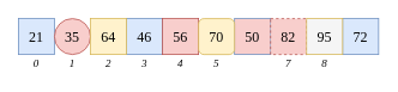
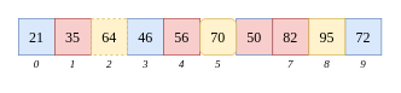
  <mxCell id="0" />
  <mxCell id="1" parent="0" />
  <mxCell id="2" value="&lt;font face=&quot;cm&quot; style=&quot;font-size: 16px&quot;&gt;21&lt;/font&gt;" style="whiteSpace=wrap;html=1;aspect=fixed;fillColor=#dae8fc;strokeColor=#6c8ebf;" parent="1" vertex="1"><mxGeometry x="20" y="20" width="40" height="40" as="geometry" /></mxCell>
  <mxCell id="3" value="&lt;font style=&quot;font-size: 16px&quot; face=&quot;cm&quot;&gt;46&lt;/font&gt;" style="whiteSpace=wrap;html=1;aspect=fixed;fillColor=#dae8fc;strokeColor=#6c8ebf;" parent="1" vertex="1"><mxGeometry x="140" y="20" width="40" height="40" as="geometry" /></mxCell>
  <mxCell id="4" value="&lt;font face=&quot;cm&quot; style=&quot;font-size: 16px&quot;&gt;50&lt;/font&gt;" style="whiteSpace=wrap;html=1;aspect=fixed;fillColor=#f8cecc;strokeColor=#6c8ebf;" parent="1" vertex="1"><mxGeometry x="260" y="20" width="40" height="40" as="geometry" /></mxCell>
  <mxCell id="5" value="&lt;font face=&quot;cm&quot; style=&quot;font-size: 16px&quot;&gt;72&lt;/font&gt;" style="whiteSpace=wrap;html=1;aspect=fixed;fillColor=#dae8fc;strokeColor=#6c8ebf;" parent="1" vertex="1"><mxGeometry x="380" y="20" width="40" height="40" as="geometry" /></mxCell>
- <mxCell id="6" value="&lt;font face=&quot;cm&quot; style=&quot;font-size: 16px&quot;&gt;35&lt;/font&gt;" style="ellipse;whiteSpace=wrap;html=1;aspect=fixed;fillColor=#f8cecc;strokeColor=#b85450;" parent="1" vertex="1"><mxGeometry x="60" y="20" width="40" height="40" as="geometry" /></mxCell>
+ <mxCell id="6" value="&lt;font face=&quot;cm&quot; style=&quot;font-size: 16px&quot;&gt;35&lt;/font&gt;" style="whiteSpace=wrap;html=1;aspect=fixed;fillColor=#f8cecc;strokeColor=#b85450;" parent="1" vertex="1"><mxGeometry x="60" y="20" width="40" height="40" as="geometry" /></mxCell>
  <mxCell id="7" value="&lt;font face=&quot;cm&quot; style=&quot;font-size: 16px&quot;&gt;56&lt;/font&gt;" style="whiteSpace=wrap;html=1;aspect=fixed;fillColor=#f8cecc;strokeColor=#b85450;" parent="1" vertex="1"><mxGeometry x="180" y="20" width="40" height="40" as="geometry" /></mxCell>
- <mxCell id="8" value="&lt;font face=&quot;cm&quot; style=&quot;font-size: 16px&quot;&gt;82&lt;/font&gt;" style="whiteSpace=wrap;html=1;aspect=fixed;fillColor=#f8cecc;strokeColor=#b85450;dashed=1;" parent="1" vertex="1"><mxGeometry x="300" y="20" width="40" height="40" as="geometry" /></mxCell>
- <mxCell id="9" value="&lt;font face=&quot;cm&quot; style=&quot;font-size: 16px&quot;&gt;64&lt;/font&gt;" style="whiteSpace=wrap;html=1;aspect=fixed;fillColor=#fff2cc;strokeColor=#d6b656;" parent="1" vertex="1"><mxGeometry x="100" y="20" width="40" height="40" as="geometry" /></mxCell>
+ <mxCell id="8" value="&lt;font face=&quot;cm&quot; style=&quot;font-size: 16px&quot;&gt;82&lt;/font&gt;" style="whiteSpace=wrap;html=1;aspect=fixed;fillColor=#f8cecc;strokeColor=#b85450;" parent="1" vertex="1"><mxGeometry x="300" y="20" width="40" height="40" as="geometry" /></mxCell>
+ <mxCell id="9" value="&lt;font face=&quot;cm&quot; style=&quot;font-size: 16px&quot;&gt;64&lt;/font&gt;" style="whiteSpace=wrap;html=1;aspect=fixed;fillColor=#fff2cc;strokeColor=#d6b656;dashed=1;" parent="1" vertex="1"><mxGeometry x="100" y="20" width="40" height="40" as="geometry" /></mxCell>
  <mxCell id="10" value="&lt;font face=&quot;cm&quot; style=&quot;font-size: 16px&quot;&gt;70&lt;/font&gt;" style="whiteSpace=wrap;html=1;aspect=fixed;fillColor=#fff2cc;strokeColor=#d6b656;rounded=1;" parent="1" vertex="1"><mxGeometry x="220" y="20" width="40" height="40" as="geometry" /></mxCell>
- <mxCell id="11" value="&lt;font face=&quot;cm&quot; style=&quot;font-size: 16px&quot;&gt;95&lt;/font&gt;" style="whiteSpace=wrap;html=1;aspect=fixed;fillColor=#f5f5f5;strokeColor=#d6b656;" parent="1" vertex="1"><mxGeometry x="340" y="20" width="40" height="40" as="geometry" /></mxCell>
+ <mxCell id="11" value="&lt;font face=&quot;cm&quot; style=&quot;font-size: 16px&quot;&gt;95&lt;/font&gt;" style="whiteSpace=wrap;html=1;aspect=fixed;fillColor=#fff2cc;strokeColor=#d6b656;" parent="1" vertex="1"><mxGeometry x="340" y="20" width="40" height="40" as="geometry" /></mxCell>
  <mxCell id="12" value="&lt;font face=&quot;cm&quot;&gt;&lt;i&gt;0&lt;br&gt;&lt;/i&gt;&lt;/font&gt;" style="text;html=1;strokeColor=none;fillColor=none;align=center;verticalAlign=middle;whiteSpace=wrap;rounded=0;" parent="1" vertex="1"><mxGeometry x="20" y="60" width="40" height="20" as="geometry" /></mxCell>
  <mxCell id="13" value="&lt;font face=&quot;cm&quot;&gt;&lt;i&gt;1&lt;br&gt;&lt;/i&gt;&lt;/font&gt;" style="text;html=1;strokeColor=none;fillColor=none;align=center;verticalAlign=middle;whiteSpace=wrap;rounded=0;" parent="1" vertex="1"><mxGeometry x="60" y="60" width="40" height="20" as="geometry" /></mxCell>
  <mxCell id="14" value="&lt;font face=&quot;cm&quot;&gt;&lt;i&gt;2&lt;br&gt;&lt;/i&gt;&lt;/font&gt;" style="text;html=1;strokeColor=none;fillColor=none;align=center;verticalAlign=middle;whiteSpace=wrap;rounded=0;" parent="1" vertex="1"><mxGeometry x="100" y="60" width="40" height="20" as="geometry" /></mxCell>
  <mxCell id="15" value="&lt;font face=&quot;cm&quot;&gt;&lt;i&gt;3&lt;br&gt;&lt;/i&gt;&lt;/font&gt;" style="text;html=1;strokeColor=none;fillColor=none;align=center;verticalAlign=middle;whiteSpace=wrap;rounded=0;" parent="1" vertex="1"><mxGeometry x="140" y="60" width="40" height="20" as="geometry" /></mxCell>
  <mxCell id="16" value="&lt;font face=&quot;cm&quot;&gt;&lt;i&gt;4&lt;br&gt;&lt;/i&gt;&lt;/font&gt;" style="text;html=1;strokeColor=none;fillColor=none;align=center;verticalAlign=middle;whiteSpace=wrap;rounded=0;" parent="1" vertex="1"><mxGeometry x="180" y="60" width="40" height="20" as="geometry" /></mxCell>
  <mxCell id="17" value="&lt;font face=&quot;cm&quot;&gt;&lt;i&gt;5&lt;br&gt;&lt;/i&gt;&lt;/font&gt;" style="text;html=1;strokeColor=none;fillColor=none;align=center;verticalAlign=middle;whiteSpace=wrap;rounded=0;" parent="1" vertex="1"><mxGeometry x="220" y="60" width="40" height="20" as="geometry" /></mxCell>
  <mxCell id="18" value="&lt;font face=&quot;cm&quot;&gt;&lt;i&gt;7&lt;br&gt;&lt;/i&gt;&lt;/font&gt;" style="text;html=1;strokeColor=none;fillColor=none;align=center;verticalAlign=middle;whiteSpace=wrap;rounded=0;" parent="1" vertex="1"><mxGeometry x="300" y="60" width="40" height="20" as="geometry" /></mxCell>
  <mxCell id="19" value="&lt;font face=&quot;cm&quot;&gt;&lt;i&gt;8&lt;br&gt;&lt;/i&gt;&lt;/font&gt;" style="text;html=1;strokeColor=none;fillColor=none;align=center;verticalAlign=middle;whiteSpace=wrap;rounded=0;" parent="1" vertex="1"><mxGeometry x="340" y="60" width="40" height="20" as="geometry" /></mxCell>
+ <mxCell id="20" value="&lt;font face=&quot;cm&quot;&gt;&lt;i&gt;9&lt;br&gt;&lt;/i&gt;&lt;/font&gt;" style="text;html=1;strokeColor=none;fillColor=none;align=center;verticalAlign=middle;whiteSpace=wrap;rounded=0;" parent="1" vertex="1"><mxGeometry x="380" y="60" width="40" height="20" as="geometry" /></mxCell>
